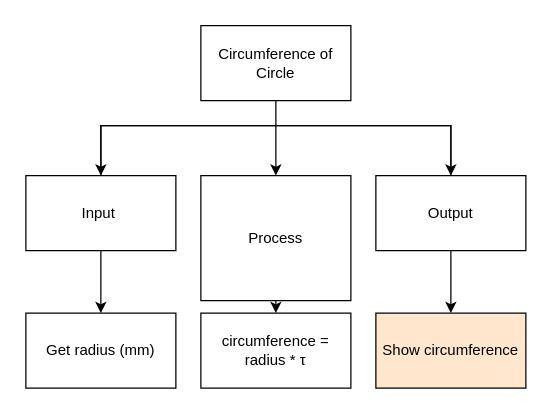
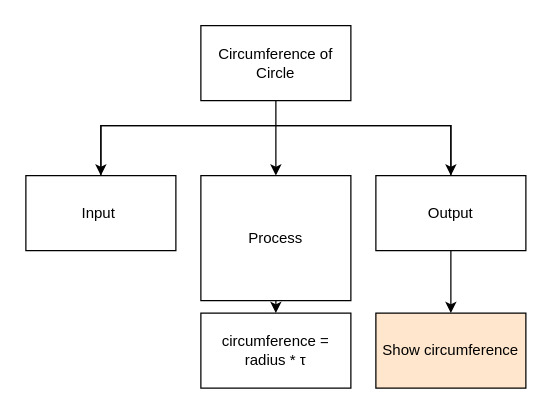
  <mxCell id="0" />
  <mxCell id="1" parent="0" />
  <mxCell id="2" style="edgeStyle=none;html=1;entryX=0.5;entryY=0;entryDx=0;entryDy=0;" edge="1" parent="1" source="3" target="8"><mxGeometry relative="1" as="geometry" /></mxCell>
  <mxCell id="3" value="Circumference of Circle" style="rounded=0;whiteSpace=wrap;html=1;" parent="1" vertex="1"><mxGeometry x="160" y="20" width="120" height="60" as="geometry" /></mxCell>
  <mxCell id="4" style="edgeStyle=none;html=1;entryX=0.5;entryY=0;entryDx=0;entryDy=0;rounded=0;" edge="1" parent="1" source="6" target="11"><mxGeometry relative="1" as="geometry"><Array as="points"><mxPoint x="80" y="100" /><mxPoint x="360" y="100" /></Array></mxGeometry></mxCell>
- <mxCell id="5" style="edgeStyle=none;rounded=0;html=1;entryX=0.5;entryY=0;entryDx=0;entryDy=0;" edge="1" parent="1" source="6" target="12"><mxGeometry relative="1" as="geometry" /></mxCell>
  <mxCell id="6" value="Input&amp;nbsp;" style="rounded=0;whiteSpace=wrap;html=1;" vertex="1" parent="1"><mxGeometry x="20" y="140" width="120" height="60" as="geometry" /></mxCell>
  <mxCell id="7" style="edgeStyle=none;rounded=0;html=1;entryX=0.5;entryY=0;entryDx=0;entryDy=0;" edge="1" parent="1" source="8" target="13"><mxGeometry relative="1" as="geometry" /></mxCell>
  <mxCell id="8" value="Process" style="rounded=0;whiteSpace=wrap;html=1;" vertex="1" parent="1"><mxGeometry x="160" y="140" width="120" height="100" as="geometry" /></mxCell>
  <mxCell id="9" style="edgeStyle=none;rounded=0;html=1;entryX=0.5;entryY=0;entryDx=0;entryDy=0;" edge="1" parent="1" source="11" target="6"><mxGeometry relative="1" as="geometry"><Array as="points"><mxPoint x="360" y="100" /><mxPoint x="80" y="100" /></Array></mxGeometry></mxCell>
  <mxCell id="10" style="edgeStyle=none;rounded=0;html=1;entryX=0.5;entryY=0;entryDx=0;entryDy=0;" edge="1" parent="1" source="11" target="14"><mxGeometry relative="1" as="geometry" /></mxCell>
  <mxCell id="11" value="Output" style="rounded=0;whiteSpace=wrap;html=1;" vertex="1" parent="1"><mxGeometry x="300" y="140" width="120" height="60" as="geometry" /></mxCell>
- <mxCell id="12" value="Get radius (mm)" style="rounded=0;whiteSpace=wrap;html=1;" vertex="1" parent="1"><mxGeometry x="20" y="250" width="120" height="60" as="geometry" /></mxCell>
  <mxCell id="13" value="circumference = radius *&amp;nbsp;τ" style="rounded=0;whiteSpace=wrap;html=1;" vertex="1" parent="1"><mxGeometry x="160" y="250" width="120" height="60" as="geometry" /></mxCell>
  <mxCell id="14" value="Show circumference" style="rounded=0;whiteSpace=wrap;html=1;fillColor=#ffe6cc;" vertex="1" parent="1"><mxGeometry x="300" y="250" width="120" height="60" as="geometry" /></mxCell>
